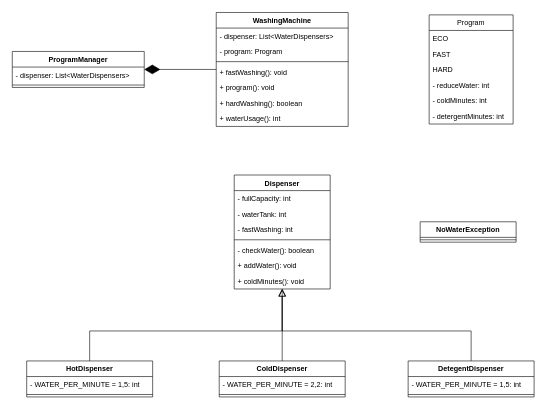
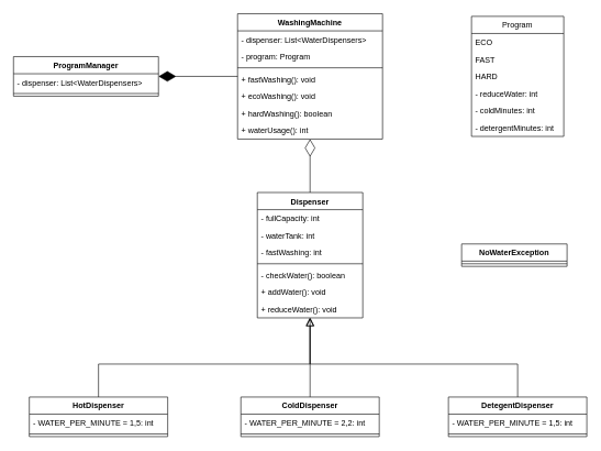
  <mxCell id="0" />
  <mxCell id="1" parent="0" />
  <mxCell id="2" value="ProgramManager" style="swimlane;fontStyle=1;childLayout=stackLayout;horizontal=1;startSize=26;horizontalStack=0;resizeParent=1;resizeParentMax=0;resizeLast=0;collapsible=1;marginBottom=0;" vertex="1" parent="1"><mxGeometry x="20" y="85" width="220" height="60" as="geometry" /></mxCell>
  <mxCell id="3" value="- dispenser: List&lt;WaterDispensers&gt;" style="text;strokeColor=none;fillColor=none;align=left;verticalAlign=top;spacingLeft=4;spacingRight=4;overflow=hidden;rotatable=0;points=[[0,0.5],[1,0.5]];portConstraint=eastwest;" vertex="1" parent="2"><mxGeometry y="26" width="220" height="26" as="geometry" /></mxCell>
  <mxCell id="4" value="" style="line;strokeWidth=1;fillColor=none;align=left;verticalAlign=middle;spacingTop=-1;spacingLeft=3;spacingRight=3;rotatable=0;labelPosition=right;points=[];portConstraint=eastwest;" vertex="1" parent="2"><mxGeometry y="52" width="220" height="8" as="geometry" /></mxCell>
  <mxCell id="5" value="WashingMachine" style="swimlane;fontStyle=1;childLayout=stackLayout;horizontal=1;startSize=26;horizontalStack=0;resizeParent=1;resizeParentMax=0;resizeLast=0;collapsible=1;marginBottom=0;" vertex="1" parent="1"><mxGeometry x="360" y="20" width="220" height="190" as="geometry" /></mxCell>
  <mxCell id="6" value="- dispenser: List&lt;WaterDispensers&gt;" style="text;strokeColor=none;fillColor=none;align=left;verticalAlign=top;spacingLeft=4;spacingRight=4;overflow=hidden;rotatable=0;points=[[0,0.5],[1,0.5]];portConstraint=eastwest;" vertex="1" parent="5"><mxGeometry y="26" width="220" height="26" as="geometry" /></mxCell>
  <mxCell id="7" value="- program: Program" style="text;strokeColor=none;fillColor=none;align=left;verticalAlign=top;spacingLeft=4;spacingRight=4;overflow=hidden;rotatable=0;points=[[0,0.5],[1,0.5]];portConstraint=eastwest;" vertex="1" parent="5"><mxGeometry y="52" width="220" height="26" as="geometry" /></mxCell>
  <mxCell id="8" value="" style="line;strokeWidth=1;fillColor=none;align=left;verticalAlign=middle;spacingTop=-1;spacingLeft=3;spacingRight=3;rotatable=0;labelPosition=right;points=[];portConstraint=eastwest;" vertex="1" parent="5"><mxGeometry y="78" width="220" height="8" as="geometry" /></mxCell>
  <mxCell id="9" value="+ fastWashing(): void" style="text;strokeColor=none;fillColor=none;align=left;verticalAlign=top;spacingLeft=4;spacingRight=4;overflow=hidden;rotatable=0;points=[[0,0.5],[1,0.5]];portConstraint=eastwest;" vertex="1" parent="5"><mxGeometry y="86" width="220" height="26" as="geometry" /></mxCell>
- <mxCell id="10" value="+ program(): void" style="text;strokeColor=none;fillColor=none;align=left;verticalAlign=top;spacingLeft=4;spacingRight=4;overflow=hidden;rotatable=0;points=[[0,0.5],[1,0.5]];portConstraint=eastwest;" vertex="1" parent="5"><mxGeometry y="112" width="220" height="26" as="geometry" /></mxCell>
+ <mxCell id="10" value="+ ecoWashing(): void" style="text;strokeColor=none;fillColor=none;align=left;verticalAlign=top;spacingLeft=4;spacingRight=4;overflow=hidden;rotatable=0;points=[[0,0.5],[1,0.5]];portConstraint=eastwest;" vertex="1" parent="5"><mxGeometry y="112" width="220" height="26" as="geometry" /></mxCell>
  <mxCell id="11" value="+ hardWashing(): boolean" style="text;strokeColor=none;fillColor=none;align=left;verticalAlign=top;spacingLeft=4;spacingRight=4;overflow=hidden;rotatable=0;points=[[0,0.5],[1,0.5]];portConstraint=eastwest;" vertex="1" parent="5"><mxGeometry y="138" width="220" height="26" as="geometry" /></mxCell>
  <mxCell id="12" value="+ waterUsage(): int" style="text;strokeColor=none;fillColor=none;align=left;verticalAlign=top;spacingLeft=4;spacingRight=4;overflow=hidden;rotatable=0;points=[[0,0.5],[1,0.5]];portConstraint=eastwest;" vertex="1" parent="5"><mxGeometry y="164" width="220" height="26" as="geometry" /></mxCell>
  <mxCell id="13" value="NoWaterException" style="swimlane;fontStyle=1;childLayout=stackLayout;horizontal=1;startSize=26;horizontalStack=0;resizeParent=1;resizeParentMax=0;resizeLast=0;collapsible=1;marginBottom=0;" vertex="1" parent="1"><mxGeometry x="700" y="369" width="160" height="34" as="geometry" /></mxCell>
  <mxCell id="14" value="" style="line;strokeWidth=1;fillColor=none;align=left;verticalAlign=middle;spacingTop=-1;spacingLeft=3;spacingRight=3;rotatable=0;labelPosition=right;points=[];portConstraint=eastwest;" vertex="1" parent="13"><mxGeometry y="26" width="160" height="8" as="geometry" /></mxCell>
  <mxCell id="15" value="Dispenser" style="swimlane;fontStyle=1;childLayout=stackLayout;horizontal=1;startSize=26;horizontalStack=0;resizeParent=1;resizeParentMax=0;resizeLast=0;collapsible=1;marginBottom=0;" vertex="1" parent="1"><mxGeometry x="390" y="291" width="160" height="190" as="geometry" /></mxCell>
  <mxCell id="16" value="- fullCapacity: int" style="text;strokeColor=none;fillColor=none;align=left;verticalAlign=top;spacingLeft=4;spacingRight=4;overflow=hidden;rotatable=0;points=[[0,0.5],[1,0.5]];portConstraint=eastwest;" vertex="1" parent="15"><mxGeometry y="26" width="160" height="26" as="geometry" /></mxCell>
  <mxCell id="17" value="- waterTank: int" style="text;strokeColor=none;fillColor=none;align=left;verticalAlign=top;spacingLeft=4;spacingRight=4;overflow=hidden;rotatable=0;points=[[0,0.5],[1,0.5]];portConstraint=eastwest;" vertex="1" parent="15"><mxGeometry y="52" width="160" height="26" as="geometry" /></mxCell>
  <mxCell id="18" value="- fastWashing: int" style="text;strokeColor=none;fillColor=none;align=left;verticalAlign=top;spacingLeft=4;spacingRight=4;overflow=hidden;rotatable=0;points=[[0,0.5],[1,0.5]];portConstraint=eastwest;" vertex="1" parent="15"><mxGeometry y="78" width="160" height="26" as="geometry" /></mxCell>
  <mxCell id="19" value="" style="line;strokeWidth=1;fillColor=none;align=left;verticalAlign=middle;spacingTop=-1;spacingLeft=3;spacingRight=3;rotatable=0;labelPosition=right;points=[];portConstraint=eastwest;" vertex="1" parent="15"><mxGeometry y="104" width="160" height="8" as="geometry" /></mxCell>
  <mxCell id="20" value="- checkWater(): boolean" style="text;strokeColor=none;fillColor=none;align=left;verticalAlign=top;spacingLeft=4;spacingRight=4;overflow=hidden;rotatable=0;points=[[0,0.5],[1,0.5]];portConstraint=eastwest;" vertex="1" parent="15"><mxGeometry y="112" width="160" height="26" as="geometry" /></mxCell>
  <mxCell id="21" value="+ addWater(): void" style="text;strokeColor=none;fillColor=none;align=left;verticalAlign=top;spacingLeft=4;spacingRight=4;overflow=hidden;rotatable=0;points=[[0,0.5],[1,0.5]];portConstraint=eastwest;" vertex="1" parent="15"><mxGeometry y="138" width="160" height="26" as="geometry" /></mxCell>
- <mxCell id="22" value="+ coldMinutes(): void" style="text;strokeColor=none;fillColor=none;align=left;verticalAlign=top;spacingLeft=4;spacingRight=4;overflow=hidden;rotatable=0;points=[[0,0.5],[1,0.5]];portConstraint=eastwest;" vertex="1" parent="15"><mxGeometry y="164" width="160" height="26" as="geometry" /></mxCell>
+ <mxCell id="22" value="+ reduceWater(): void" style="text;strokeColor=none;fillColor=none;align=left;verticalAlign=top;spacingLeft=4;spacingRight=4;overflow=hidden;rotatable=0;points=[[0,0.5],[1,0.5]];portConstraint=eastwest;" vertex="1" parent="15"><mxGeometry y="164" width="160" height="26" as="geometry" /></mxCell>
  <mxCell id="23" style="edgeStyle=orthogonalEdgeStyle;rounded=0;orthogonalLoop=1;jettySize=auto;html=1;endArrow=block;endFill=0;endSize=10;" edge="1" parent="1" source="24" target="15"><mxGeometry relative="1" as="geometry"><Array as="points"><mxPoint x="149" y="551" /><mxPoint x="470" y="551" /></Array></mxGeometry></mxCell>
  <mxCell id="24" value="HotDispenser" style="swimlane;fontStyle=1;childLayout=stackLayout;horizontal=1;startSize=26;horizontalStack=0;resizeParent=1;resizeParentMax=0;resizeLast=0;collapsible=1;marginBottom=0;" vertex="1" parent="1"><mxGeometry x="44" y="601" width="210" height="60" as="geometry" /></mxCell>
  <mxCell id="25" value="- WATER_PER_MINUTE = 1,5: int" style="text;strokeColor=none;fillColor=none;align=left;verticalAlign=top;spacingLeft=4;spacingRight=4;overflow=hidden;rotatable=0;points=[[0,0.5],[1,0.5]];portConstraint=eastwest;" vertex="1" parent="24"><mxGeometry y="26" width="210" height="26" as="geometry" /></mxCell>
  <mxCell id="26" value="" style="line;strokeWidth=1;fillColor=none;align=left;verticalAlign=middle;spacingTop=-1;spacingLeft=3;spacingRight=3;rotatable=0;labelPosition=right;points=[];portConstraint=eastwest;" vertex="1" parent="24"><mxGeometry y="52" width="210" height="8" as="geometry" /></mxCell>
  <mxCell id="27" style="edgeStyle=orthogonalEdgeStyle;rounded=0;orthogonalLoop=1;jettySize=auto;html=1;endArrow=open;endFill=0;endSize=10;" edge="1" parent="1" source="28" target="15"><mxGeometry relative="1" as="geometry" /></mxCell>
  <mxCell id="28" value="ColdDispenser" style="swimlane;fontStyle=1;childLayout=stackLayout;horizontal=1;startSize=26;horizontalStack=0;resizeParent=1;resizeParentMax=0;resizeLast=0;collapsible=1;marginBottom=0;" vertex="1" parent="1"><mxGeometry x="365" y="601" width="210" height="60" as="geometry" /></mxCell>
  <mxCell id="29" value="- WATER_PER_MINUTE = 2,2: int" style="text;strokeColor=none;fillColor=none;align=left;verticalAlign=top;spacingLeft=4;spacingRight=4;overflow=hidden;rotatable=0;points=[[0,0.5],[1,0.5]];portConstraint=eastwest;" vertex="1" parent="28"><mxGeometry y="26" width="210" height="26" as="geometry" /></mxCell>
  <mxCell id="30" value="" style="line;strokeWidth=1;fillColor=none;align=left;verticalAlign=middle;spacingTop=-1;spacingLeft=3;spacingRight=3;rotatable=0;labelPosition=right;points=[];portConstraint=eastwest;" vertex="1" parent="28"><mxGeometry y="52" width="210" height="8" as="geometry" /></mxCell>
  <mxCell id="31" style="edgeStyle=orthogonalEdgeStyle;rounded=0;orthogonalLoop=1;jettySize=auto;html=1;endArrow=block;endFill=0;endSize=10;" edge="1" parent="1" source="32" target="15"><mxGeometry relative="1" as="geometry"><Array as="points"><mxPoint x="785" y="551" /><mxPoint x="470" y="551" /></Array></mxGeometry></mxCell>
  <mxCell id="32" value="DetegentDispenser" style="swimlane;fontStyle=1;childLayout=stackLayout;horizontal=1;startSize=26;horizontalStack=0;resizeParent=1;resizeParentMax=0;resizeLast=0;collapsible=1;marginBottom=0;" vertex="1" parent="1"><mxGeometry x="680" y="601" width="210" height="60" as="geometry" /></mxCell>
  <mxCell id="33" value="- WATER_PER_MINUTE = 1,5: int" style="text;strokeColor=none;fillColor=none;align=left;verticalAlign=top;spacingLeft=4;spacingRight=4;overflow=hidden;rotatable=0;points=[[0,0.5],[1,0.5]];portConstraint=eastwest;" vertex="1" parent="32"><mxGeometry y="26" width="210" height="26" as="geometry" /></mxCell>
  <mxCell id="34" value="" style="line;strokeWidth=1;fillColor=none;align=left;verticalAlign=middle;spacingTop=-1;spacingLeft=3;spacingRight=3;rotatable=0;labelPosition=right;points=[];portConstraint=eastwest;" vertex="1" parent="32"><mxGeometry y="52" width="210" height="8" as="geometry" /></mxCell>
+ <mxCell id="35" value="" style="endArrow=diamondThin;endFill=0;endSize=24;html=1;rounded=0;" edge="1" parent="1" source="15" target="5"><mxGeometry width="160" relative="1" as="geometry"><mxPoint x="330" y="241" as="sourcePoint" /><mxPoint x="310" y="271" as="targetPoint" /></mxGeometry></mxCell>
  <mxCell id="36" value="" style="endArrow=diamondThin;endFill=1;endSize=24;html=1;rounded=0;" edge="1" parent="1" source="5" target="2"><mxGeometry width="160" relative="1" as="geometry"><mxPoint x="130" y="221" as="sourcePoint" /><mxPoint x="290" y="221" as="targetPoint" /></mxGeometry></mxCell>
  <mxCell id="37" value="Program" style="swimlane;fontStyle=0;childLayout=stackLayout;horizontal=1;startSize=26;fillColor=none;horizontalStack=0;resizeParent=1;resizeParentMax=0;resizeLast=0;collapsible=1;marginBottom=0;" vertex="1" parent="1"><mxGeometry x="715" y="24" width="140" height="182" as="geometry" /></mxCell>
  <mxCell id="38" value="ECO" style="text;strokeColor=none;fillColor=none;align=left;verticalAlign=top;spacingLeft=4;spacingRight=4;overflow=hidden;rotatable=0;points=[[0,0.5],[1,0.5]];portConstraint=eastwest;" vertex="1" parent="37"><mxGeometry y="26" width="140" height="26" as="geometry" /></mxCell>
  <mxCell id="39" value="FAST" style="text;strokeColor=none;fillColor=none;align=left;verticalAlign=top;spacingLeft=4;spacingRight=4;overflow=hidden;rotatable=0;points=[[0,0.5],[1,0.5]];portConstraint=eastwest;" vertex="1" parent="37"><mxGeometry y="52" width="140" height="26" as="geometry" /></mxCell>
  <mxCell id="40" value="HARD" style="text;strokeColor=none;fillColor=none;align=left;verticalAlign=top;spacingLeft=4;spacingRight=4;overflow=hidden;rotatable=0;points=[[0,0.5],[1,0.5]];portConstraint=eastwest;" vertex="1" parent="37"><mxGeometry y="78" width="140" height="26" as="geometry" /></mxCell>
  <mxCell id="41" value="- reduceWater: int" style="text;strokeColor=none;fillColor=none;align=left;verticalAlign=top;spacingLeft=4;spacingRight=4;overflow=hidden;rotatable=0;points=[[0,0.5],[1,0.5]];portConstraint=eastwest;" vertex="1" parent="37"><mxGeometry y="104" width="140" height="26" as="geometry" /></mxCell>
  <mxCell id="42" value="- coldMinutes: int" style="text;strokeColor=none;fillColor=none;align=left;verticalAlign=top;spacingLeft=4;spacingRight=4;overflow=hidden;rotatable=0;points=[[0,0.5],[1,0.5]];portConstraint=eastwest;" vertex="1" parent="37"><mxGeometry y="130" width="140" height="26" as="geometry" /></mxCell>
  <mxCell id="43" value="- detergentMinutes: int" style="text;strokeColor=none;fillColor=none;align=left;verticalAlign=top;spacingLeft=4;spacingRight=4;overflow=hidden;rotatable=0;points=[[0,0.5],[1,0.5]];portConstraint=eastwest;" vertex="1" parent="37"><mxGeometry y="156" width="140" height="26" as="geometry" /></mxCell>
